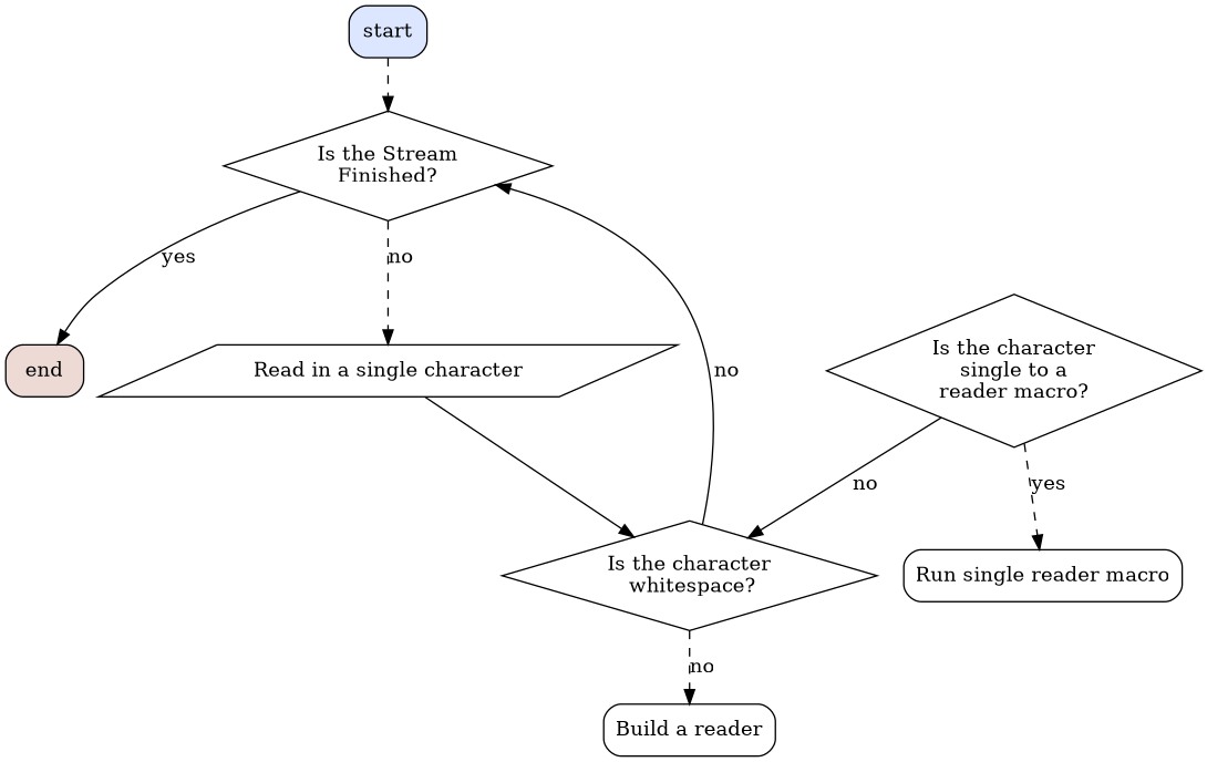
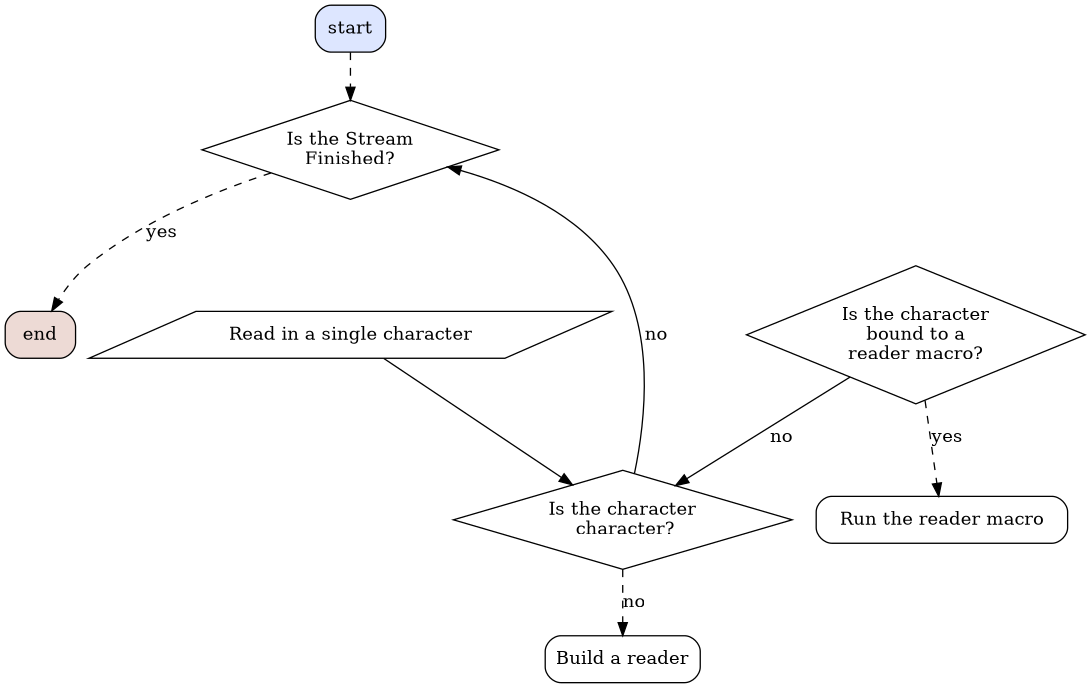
  digraph {
    node [shape=box]
    edge [style=dashed]
    start [fillcolor="#0044ff22" style="rounded,filled"]
    n2 [label="Is the Stream\nFinished?" shape=diamond]
    end [fillcolor="#eddad5" style="rounded,filled"]
    n4 [label="Read in a single character" shape=parallelogram]
-   n5 [label="Is the character\n whitespace?" shape=diamond]
-   n6 [label="Is the character\nsingle to a\nreader macro?" shape=diamond]
-   n7 [label="Run single reader macro" style=rounded]
+   n5 [label="Is the character\n character?" shape=diamond]
+   n6 [label="Is the character\nbound to a\nreader macro?" shape=diamond]
+   n7 [label="Run the reader macro" style=rounded]
    n8 [label="Build a reader" style=rounded]
    start -> n2
-   n2 -> end [label=yes style=solid]
-   n2 -> n4 [label=no]
+   n2 -> end [label=yes]
    n4 -> n5 [style=solid]
    n5 -> n2 [label=no style=solid]
    n5 -> n8 [label=no]
    n6 -> n5 [label=no style=solid]
    n6 -> n7 [label=yes]
  }
